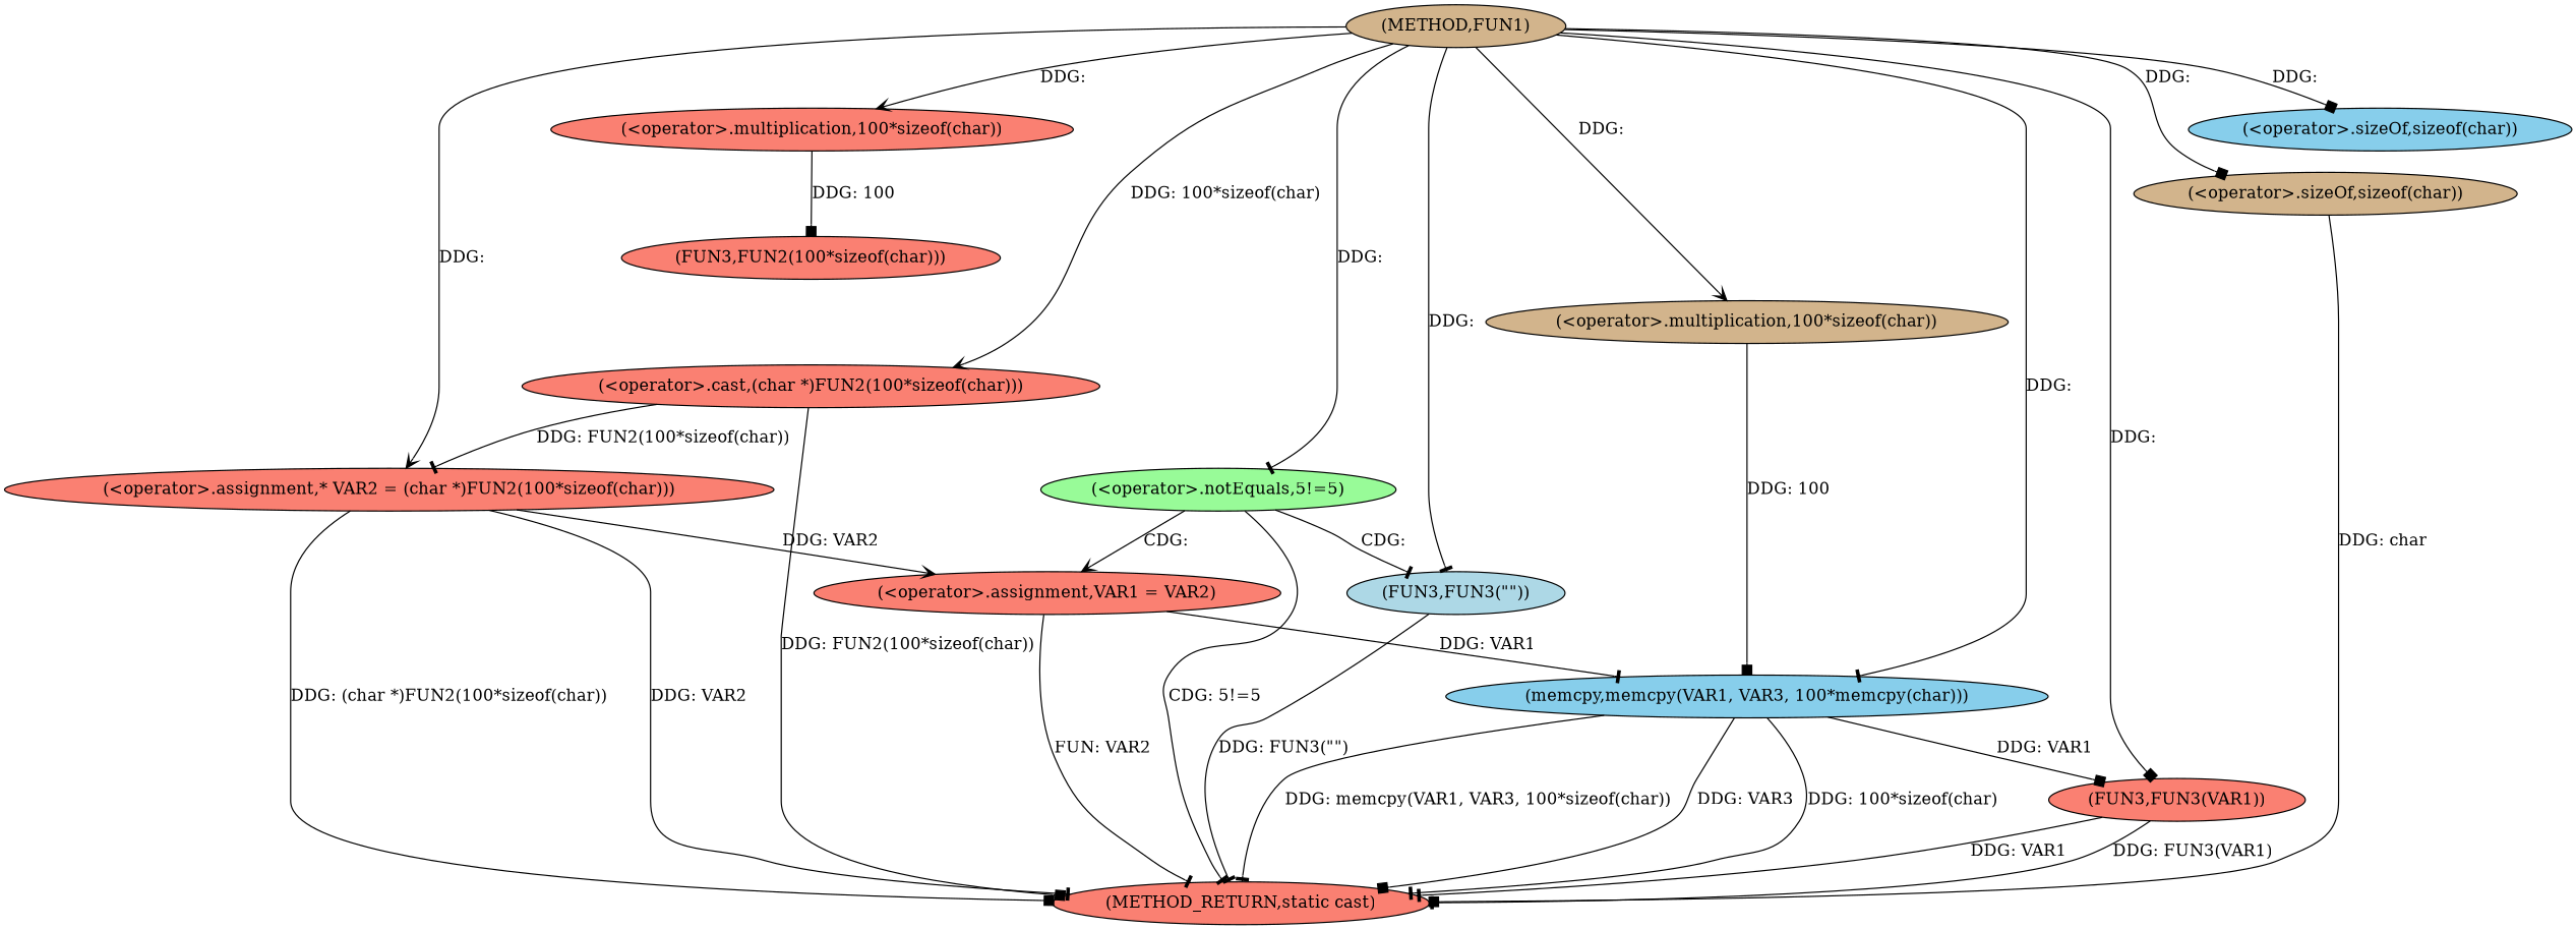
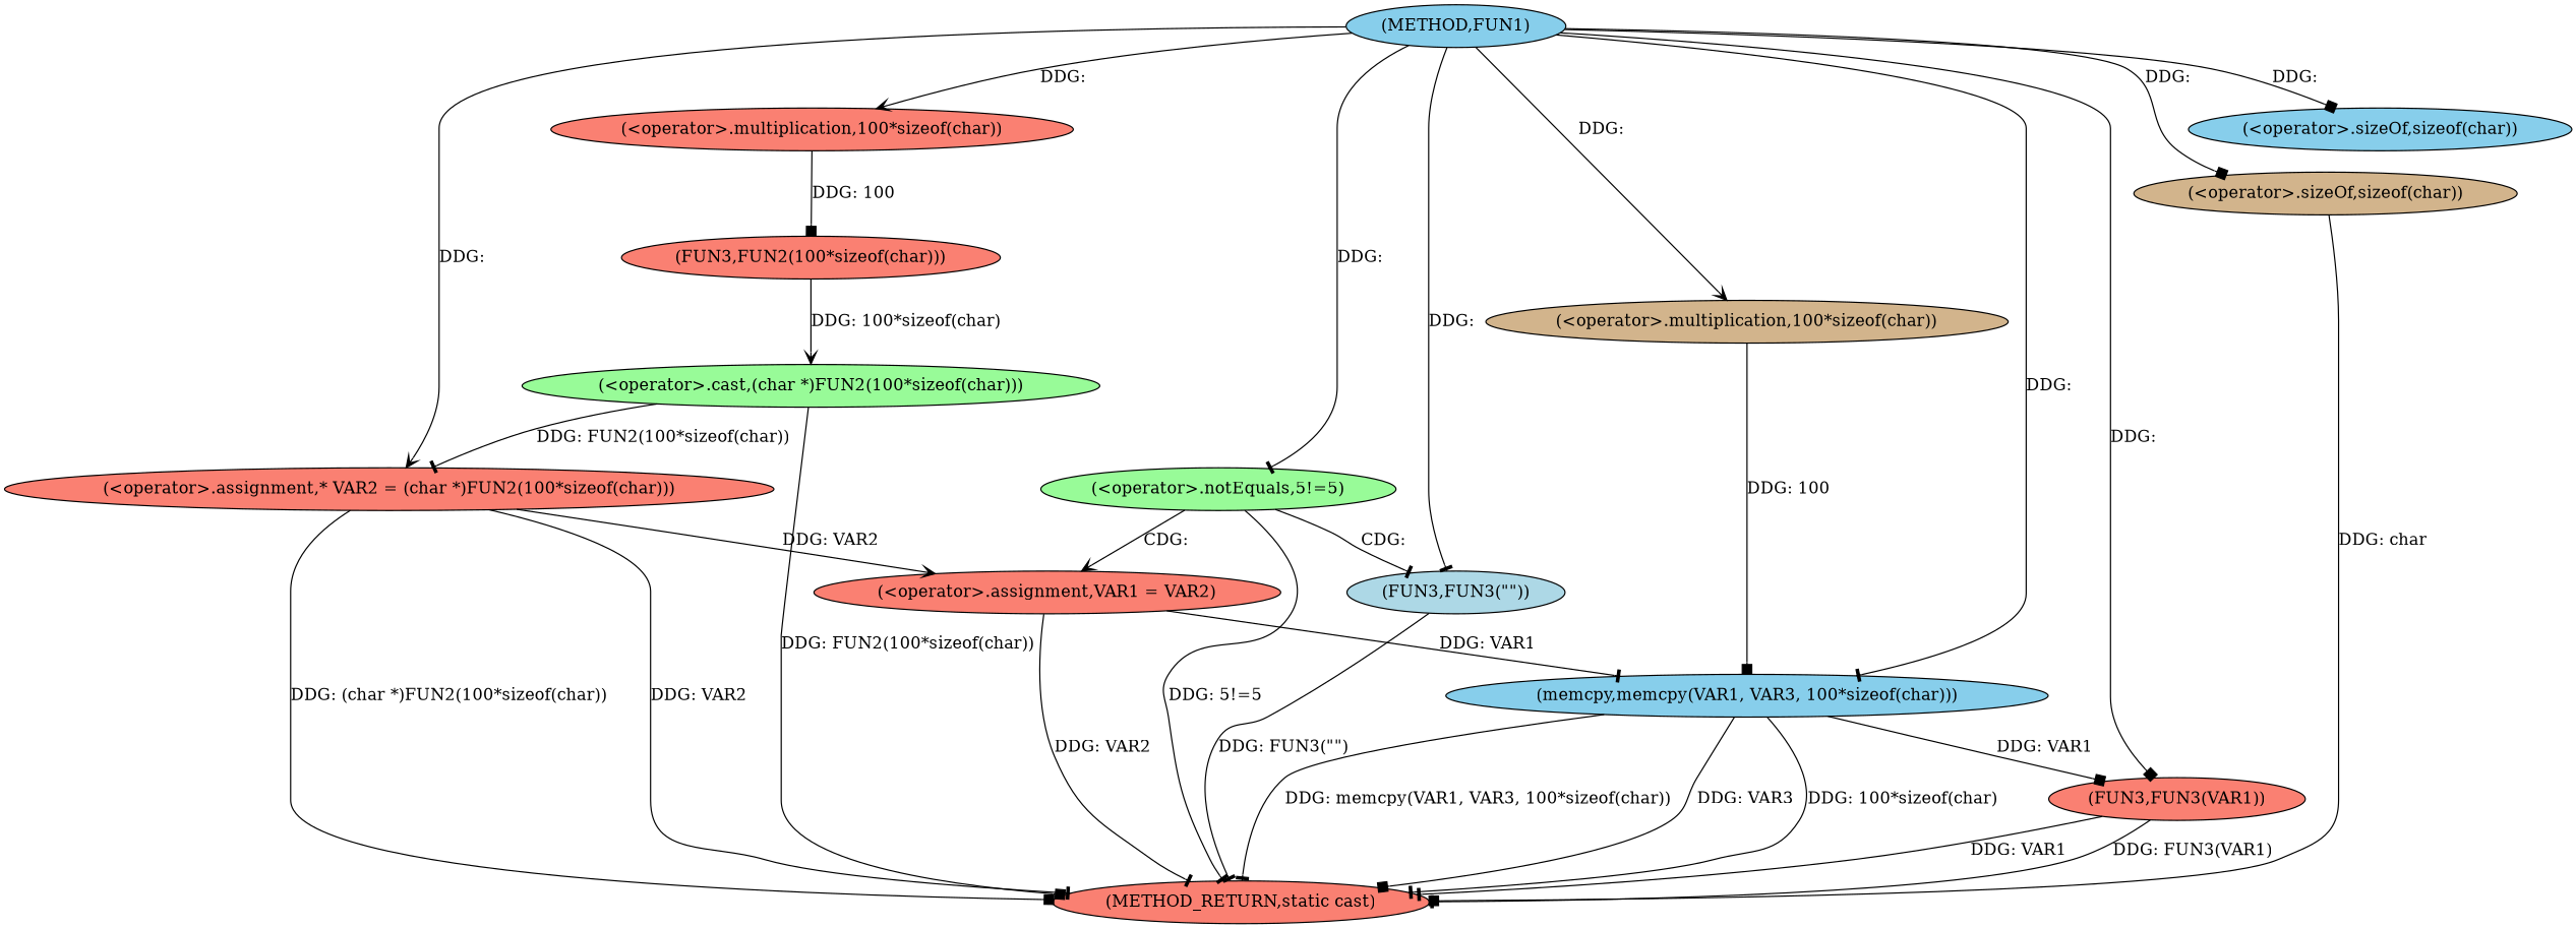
  digraph {
    node [fillcolor=salmon style=filled]
    edge [arrowhead=tee]
-   n1 [fillcolor=tan label="(METHOD,FUN1)"]
+   n1 [fillcolor=skyblue label="(METHOD,FUN1)"]
    n2 [label="(<operator>.assignment,* VAR2 = (char *)FUN2(100*sizeof(char)))"]
    n3 [label="(<operator>.multiplication,100*sizeof(char))"]
    n4 [fillcolor=skyblue label="(<operator>.sizeOf,sizeof(char))"]
    n5 [fillcolor=palegreen label="(<operator>.notEquals,5!=5)"]
    n6 [fillcolor=lightblue label="(FUN3,FUN3(\"\"))"]
-   n7 [fillcolor=skyblue label="(memcpy,memcpy(VAR1, VAR3, 100*memcpy(char)))"]
+   n7 [fillcolor=skyblue label="(memcpy,memcpy(VAR1, VAR3, 100*sizeof(char)))"]
    n8 [fillcolor=tan label="(<operator>.multiplication,100*sizeof(char))"]
    n9 [fillcolor=tan label="(<operator>.sizeOf,sizeof(char))"]
    n10 [label="(FUN3,FUN3(VAR1))"]
    n11 [label="(<operator>.assignment,VAR1 = VAR2)"]
    n12 [label="(METHOD_RETURN,static cast)"]
    n13 [label="(FUN3,FUN2(100*sizeof(char)))"]
-   n14 [label="(<operator>.cast,(char *)FUN2(100*sizeof(char)))"]
+   n14 [fillcolor=palegreen label="(<operator>.cast,(char *)FUN2(100*sizeof(char)))"]
    n1 -> n2 [arrowhead=vee label="DDG: "]
    n1 -> n3 [arrowhead=vee label="DDG: "]
    n1 -> n4 [arrowhead=box label="DDG: "]
    n1 -> n5 [label="DDG: "]
    n1 -> n6 [label="DDG: "]
    n1 -> n7 [label="DDG: "]
    n1 -> n8 [arrowhead=vee label="DDG: "]
    n1 -> n9 [arrowhead=box label="DDG: "]
    n1 -> n10 [arrowhead=box label="DDG: "]
    n2 -> n11 [arrowhead=vee label="DDG: VAR2"]
    n2 -> n12 [label="DDG: VAR2"]
    n2 -> n12 [arrowhead=box label="DDG: (char *)FUN2(100*sizeof(char))"]
    n3 -> n13 [arrowhead=box label="DDG: 100"]
    n5 -> n6 [label="CDG: "]
    n5 -> n11 [arrowhead=vee label="CDG: "]
-   n5 -> n12 [label="CDG: 5!=5"]
+   n5 -> n12 [label="DDG: 5!=5"]
    n6 -> n12 [label="DDG: FUN3(\"\")"]
    n7 -> n10 [arrowhead=box label="DDG: VAR1"]
    n7 -> n12 [label="DDG: 100*sizeof(char)"]
    n7 -> n12 [label="DDG: memcpy(VAR1, VAR3, 100*sizeof(char))"]
    n7 -> n12 [arrowhead=box label="DDG: VAR3"]
    n8 -> n7 [arrowhead=box label="DDG: 100"]
    n9 -> n12 [arrowhead=box label="DDG: char"]
    n10 -> n12 [label="DDG: VAR1"]
    n10 -> n12 [label="DDG: FUN3(VAR1)"]
    n11 -> n7 [label="DDG: VAR1"]
-   n11 -> n12 [label="FUN: VAR2"]
-   n1 -> n14 [arrowhead=vee label="DDG: 100*sizeof(char)"]
+   n11 -> n12 [label="DDG: VAR2"]
+   n13 -> n14 [arrowhead=vee label="DDG: 100*sizeof(char)"]
    n14 -> n2 [label="DDG: FUN2(100*sizeof(char))"]
    n14 -> n12 [arrowhead=box label="DDG: FUN2(100*sizeof(char))"]
  }
